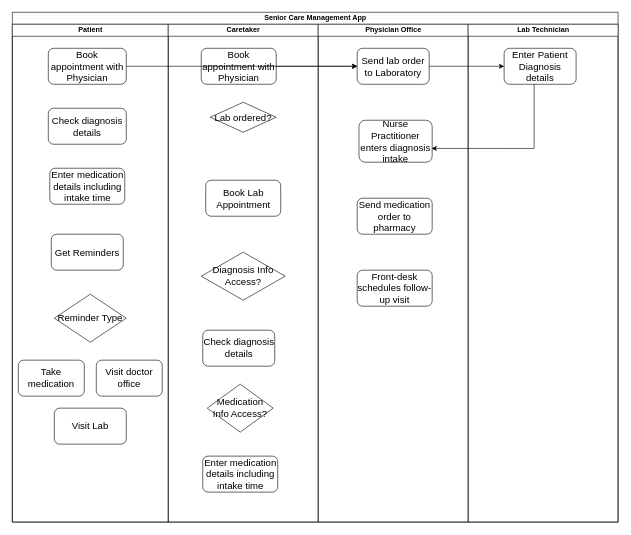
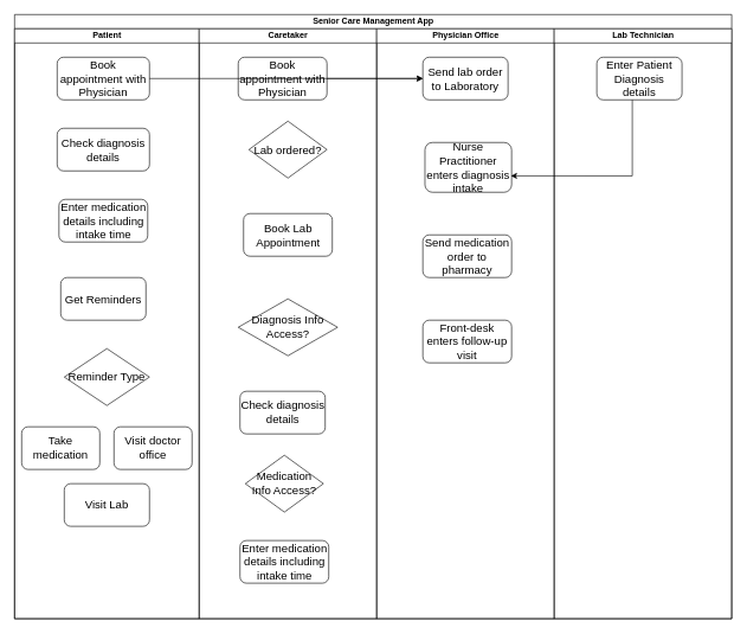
  <mxCell id="0" />
  <mxCell id="1" parent="0" />
  <mxCell id="2" value="Senior Care Management App" style="swimlane;childLayout=stackLayout;resizeParent=1;resizeParentMax=0;startSize=20;html=1;" vertex="1" parent="1"><mxGeometry x="20" y="20" width="1010" height="850" as="geometry" /></mxCell>
  <mxCell id="3" value="Patient" style="swimlane;startSize=20;html=1;" vertex="1" parent="2"><mxGeometry y="20" width="260" height="830" as="geometry" /></mxCell>
  <mxCell id="4" value="&lt;span style=&quot;font-size: medium;&quot;&gt;Check diagnosis details&lt;/span&gt;" style="rounded=1;whiteSpace=wrap;html=1;" vertex="1" parent="3"><mxGeometry x="60" y="140" width="130" height="60" as="geometry" /></mxCell>
  <mxCell id="5" value="&lt;font size=&quot;3&quot;&gt;Reminder Type&lt;/font&gt;" style="rhombus;whiteSpace=wrap;html=1;" vertex="1" parent="3"><mxGeometry x="70" y="450" width="120" height="80" as="geometry" /></mxCell>
  <mxCell id="6" value="&lt;font size=&quot;3&quot;&gt;Take medication&lt;/font&gt;" style="rounded=1;whiteSpace=wrap;html=1;" vertex="1" parent="3"><mxGeometry x="10" y="560" width="110" height="60" as="geometry" /></mxCell>
  <mxCell id="7" value="&lt;font size=&quot;3&quot;&gt;Visit doctor office&lt;/font&gt;" style="rounded=1;whiteSpace=wrap;html=1;" vertex="1" parent="3"><mxGeometry x="140" y="560" width="110" height="60" as="geometry" /></mxCell>
  <mxCell id="8" value="&lt;font size=&quot;3&quot;&gt;Visit Lab&lt;/font&gt;" style="rounded=1;whiteSpace=wrap;html=1;" vertex="1" parent="3"><mxGeometry x="70" y="640" width="120" height="60" as="geometry" /></mxCell>
  <mxCell id="9" value="&lt;font size=&quot;3&quot;&gt;Book appointment with Physician&lt;/font&gt;" style="rounded=1;whiteSpace=wrap;html=1;" vertex="1" parent="3"><mxGeometry x="60" y="40" width="130" height="60" as="geometry" /></mxCell>
  <mxCell id="10" value="&lt;span style=&quot;font-size: medium;&quot;&gt;Enter medication details including intake time&lt;/span&gt;" style="rounded=1;whiteSpace=wrap;html=1;" vertex="1" parent="3"><mxGeometry x="62.5" y="240" width="125" height="60" as="geometry" /></mxCell>
  <mxCell id="11" value="&lt;span style=&quot;font-size: medium;&quot;&gt;Get Reminders&lt;/span&gt;" style="rounded=1;whiteSpace=wrap;html=1;" vertex="1" parent="3"><mxGeometry x="65" y="350" width="120" height="60" as="geometry" /></mxCell>
  <mxCell id="12" value="Caretaker" style="swimlane;startSize=20;html=1;" vertex="1" parent="2"><mxGeometry x="260" y="20" width="250" height="830" as="geometry" /></mxCell>
  <mxCell id="13" value="&lt;font size=&quot;3&quot;&gt;Book appointment with Physician&lt;/font&gt;" style="rounded=1;whiteSpace=wrap;html=1;" vertex="1" parent="12"><mxGeometry x="55" y="40" width="125" height="60" as="geometry" /></mxCell>
  <mxCell id="14" value="&lt;font size=&quot;3&quot;&gt;Book Lab Appointment&lt;/font&gt;" style="rounded=1;whiteSpace=wrap;html=1;" vertex="1" parent="12"><mxGeometry x="62.5" y="260" width="125" height="60" as="geometry" /></mxCell>
  <mxCell id="15" value="&lt;font size=&quot;3&quot;&gt;Enter medication details including intake time&lt;/font&gt;" style="rounded=1;whiteSpace=wrap;html=1;" vertex="1" parent="12"><mxGeometry x="57.5" y="720" width="125" height="60" as="geometry" /></mxCell>
  <mxCell id="16" value="&lt;font size=&quot;3&quot;&gt;Check diagnosis details&lt;/font&gt;" style="rounded=1;whiteSpace=wrap;html=1;" vertex="1" parent="12"><mxGeometry x="57.5" y="510" width="120" height="60" as="geometry" /></mxCell>
  <mxCell id="17" value="&lt;font size=&quot;3&quot;&gt;Diagnosis Info Access?&lt;/font&gt;" style="rhombus;whiteSpace=wrap;html=1;" vertex="1" parent="12"><mxGeometry x="55" y="380" width="140" height="80" as="geometry" /></mxCell>
  <mxCell id="18" value="&lt;font size=&quot;3&quot;&gt;Medication Info Access?&lt;/font&gt;" style="rhombus;whiteSpace=wrap;html=1;" vertex="1" parent="12"><mxGeometry x="65" y="600" width="110" height="80" as="geometry" /></mxCell>
- <mxCell id="19" value="&lt;font size=&quot;3&quot;&gt;Lab ordered?&lt;/font&gt;" style="rhombus;whiteSpace=wrap;html=1;" vertex="1" parent="12"><mxGeometry x="70" y="130" width="110" height="50" as="geometry" /></mxCell>
+ <mxCell id="19" value="&lt;font size=&quot;3&quot;&gt;Lab ordered?&lt;/font&gt;" style="rhombus;whiteSpace=wrap;html=1;" vertex="1" parent="12"><mxGeometry x="70" y="130" width="110" height="80" as="geometry" /></mxCell>
  <mxCell id="20" value="Physician Office" style="swimlane;startSize=20;html=1;" vertex="1" parent="2"><mxGeometry x="510" y="20" width="250" height="830" as="geometry" /></mxCell>
  <mxCell id="21" value="&lt;font size=&quot;3&quot;&gt;Send lab order to Laboratory&lt;/font&gt;" style="rounded=1;whiteSpace=wrap;html=1;" vertex="1" parent="20"><mxGeometry x="65" y="40" width="120" height="60" as="geometry" /></mxCell>
  <mxCell id="22" value="&lt;font size=&quot;3&quot;&gt;Send medication order to pharmacy&lt;/font&gt;" style="rounded=1;whiteSpace=wrap;html=1;" vertex="1" parent="20"><mxGeometry x="65" y="290" width="125" height="60" as="geometry" /></mxCell>
- <mxCell id="23" value="&lt;font size=&quot;3&quot;&gt;Front-desk schedules follow-up visit&lt;/font&gt;" style="rounded=1;whiteSpace=wrap;html=1;" vertex="1" parent="20"><mxGeometry x="65" y="410" width="125" height="60" as="geometry" /></mxCell>
+ <mxCell id="23" value="&lt;font size=&quot;3&quot;&gt;Front-desk enters follow-up visit&lt;/font&gt;" style="rounded=1;whiteSpace=wrap;html=1;" vertex="1" parent="20"><mxGeometry x="65" y="410" width="125" height="60" as="geometry" /></mxCell>
  <mxCell id="24" value="&lt;font size=&quot;3&quot;&gt;Nurse Practitioner enters diagnosis intake&lt;/font&gt;" style="rounded=1;whiteSpace=wrap;html=1;" vertex="1" parent="20"><mxGeometry x="68" y="160" width="122" height="70" as="geometry" /></mxCell>
  <mxCell id="25" value="Lab Technician" style="swimlane;startSize=20;html=1;" vertex="1" parent="2"><mxGeometry x="760" y="20" width="250" height="830" as="geometry" /></mxCell>
  <mxCell id="26" value="&lt;font size=&quot;3&quot;&gt;Enter Patient Diagnosis details&lt;/font&gt;" style="rounded=1;whiteSpace=wrap;html=1;" vertex="1" parent="25"><mxGeometry x="60" y="40" width="120" height="60" as="geometry" /></mxCell>
  <mxCell id="27" style="edgeStyle=orthogonalEdgeStyle;rounded=0;orthogonalLoop=1;jettySize=auto;html=1;entryX=0;entryY=0.5;entryDx=0;entryDy=0;" edge="1" parent="2" source="13" target="21"><mxGeometry relative="1" as="geometry" /></mxCell>
  <mxCell id="28" style="edgeStyle=orthogonalEdgeStyle;rounded=0;orthogonalLoop=1;jettySize=auto;html=1;entryX=0;entryY=0.5;entryDx=0;entryDy=0;" edge="1" parent="2" source="9" target="21"><mxGeometry relative="1" as="geometry" /></mxCell>
- <mxCell id="29" style="edgeStyle=orthogonalEdgeStyle;rounded=0;orthogonalLoop=1;jettySize=auto;html=1;entryX=0;entryY=0.5;entryDx=0;entryDy=0;" edge="1" parent="2" source="21" target="26"><mxGeometry relative="1" as="geometry" /></mxCell>
  <mxCell id="30" style="edgeStyle=orthogonalEdgeStyle;rounded=0;orthogonalLoop=1;jettySize=auto;html=1;entryX=0.992;entryY=0.671;entryDx=0;entryDy=0;entryPerimeter=0;" edge="1" parent="2" source="26" target="24"><mxGeometry relative="1" as="geometry"><Array as="points"><mxPoint x="870" y="227" /></Array></mxGeometry></mxCell>
